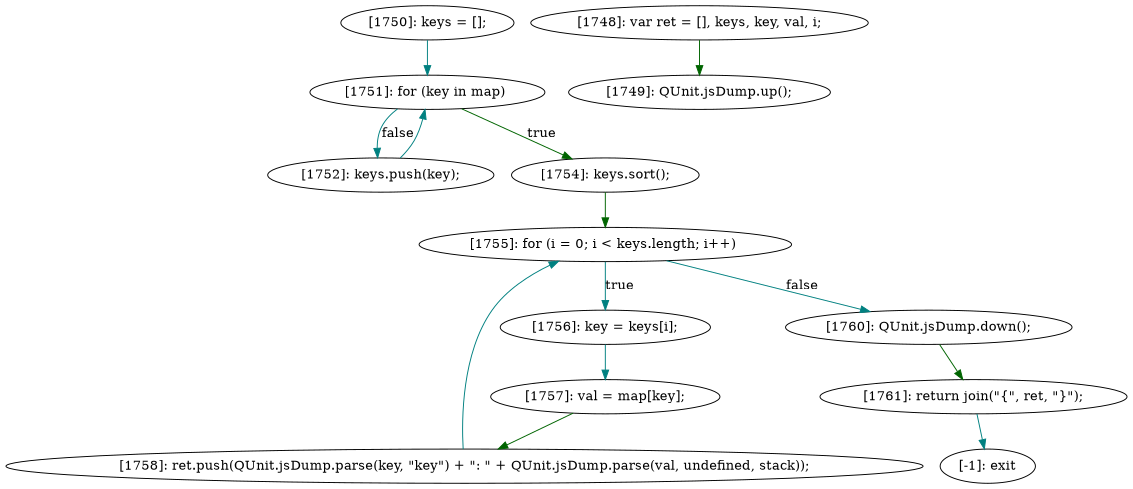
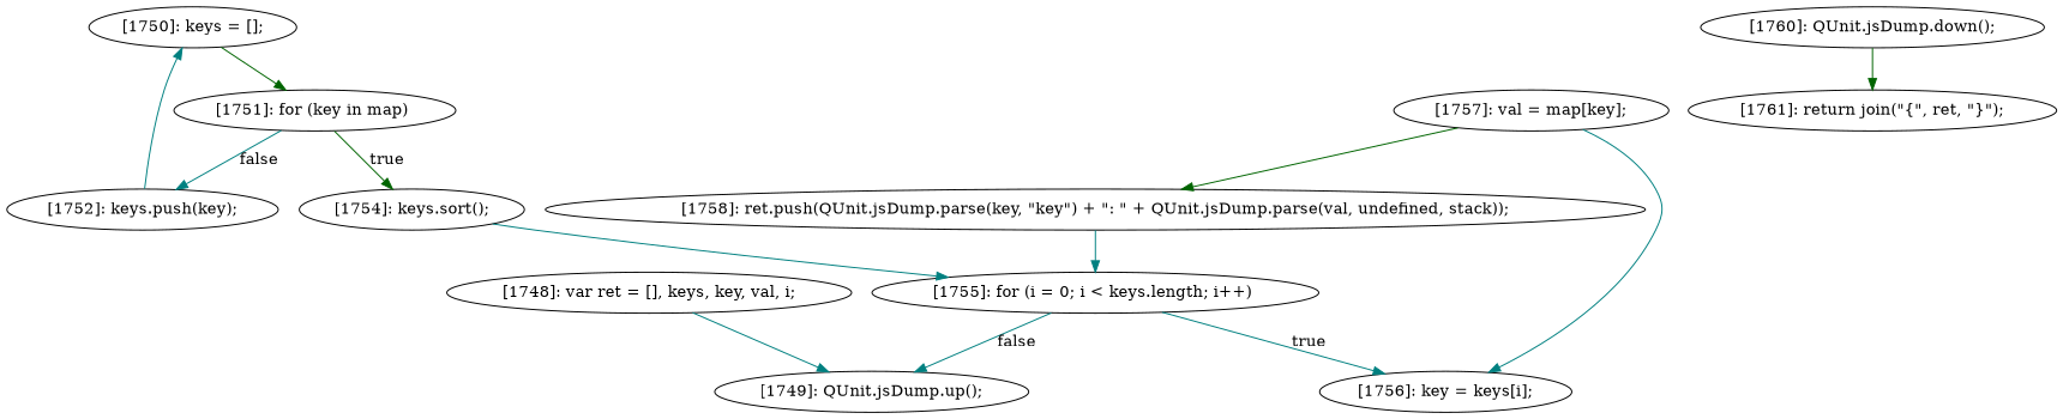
  digraph {
    edge [color=teal]
    n1 [label="[1750]: keys = [];\n"]
    n2 [label="[1751]: for (key in map) "]
    n3 [label="[1752]: keys.push(key);\n"]
    n4 [label="[1754]: keys.sort();\n"]
    n5 [label="[1748]: var ret = [], keys, key, val, i;\n"]
    n6 [label="[1749]: QUnit.jsDump.up();\n"]
    n7 [label="[1758]: ret.push(QUnit.jsDump.parse(key, \"key\") + \": \" + QUnit.jsDump.parse(val, undefined, stack));\n"]
    n8 [label="[1755]: for (i = 0; i < keys.length; i++) "]
    n9 [label="[1756]: key = keys[i];\n"]
    n10 [label="[1760]: QUnit.jsDump.down();\n"]
    n11 [label="[1757]: val = map[key];\n"]
    n12 [label="[1761]: return join(\"{\", ret, \"}\");\n"]
-   n13 [label="[-1]: exit"]
-   n1 -> n2
+   n1 -> n2 [color=darkgreen]
    n2 -> n3 [label=false]
    n2 -> n4 [color=darkgreen label=true]
-   n3 -> n2
-   n4 -> n8 [color=darkgreen]
-   n5 -> n6 [color=darkgreen]
+   n3 -> n1
+   n4 -> n8
+   n5 -> n6
    n7 -> n8
    n8 -> n9 [label=true]
-   n8 -> n10 [label=false]
-   n9 -> n11
+   n8 -> n6 [label=false]
+   n11 -> n9
    n10 -> n12 [color=darkgreen]
    n11 -> n7 [color=darkgreen]
-   n12 -> n13
  }
